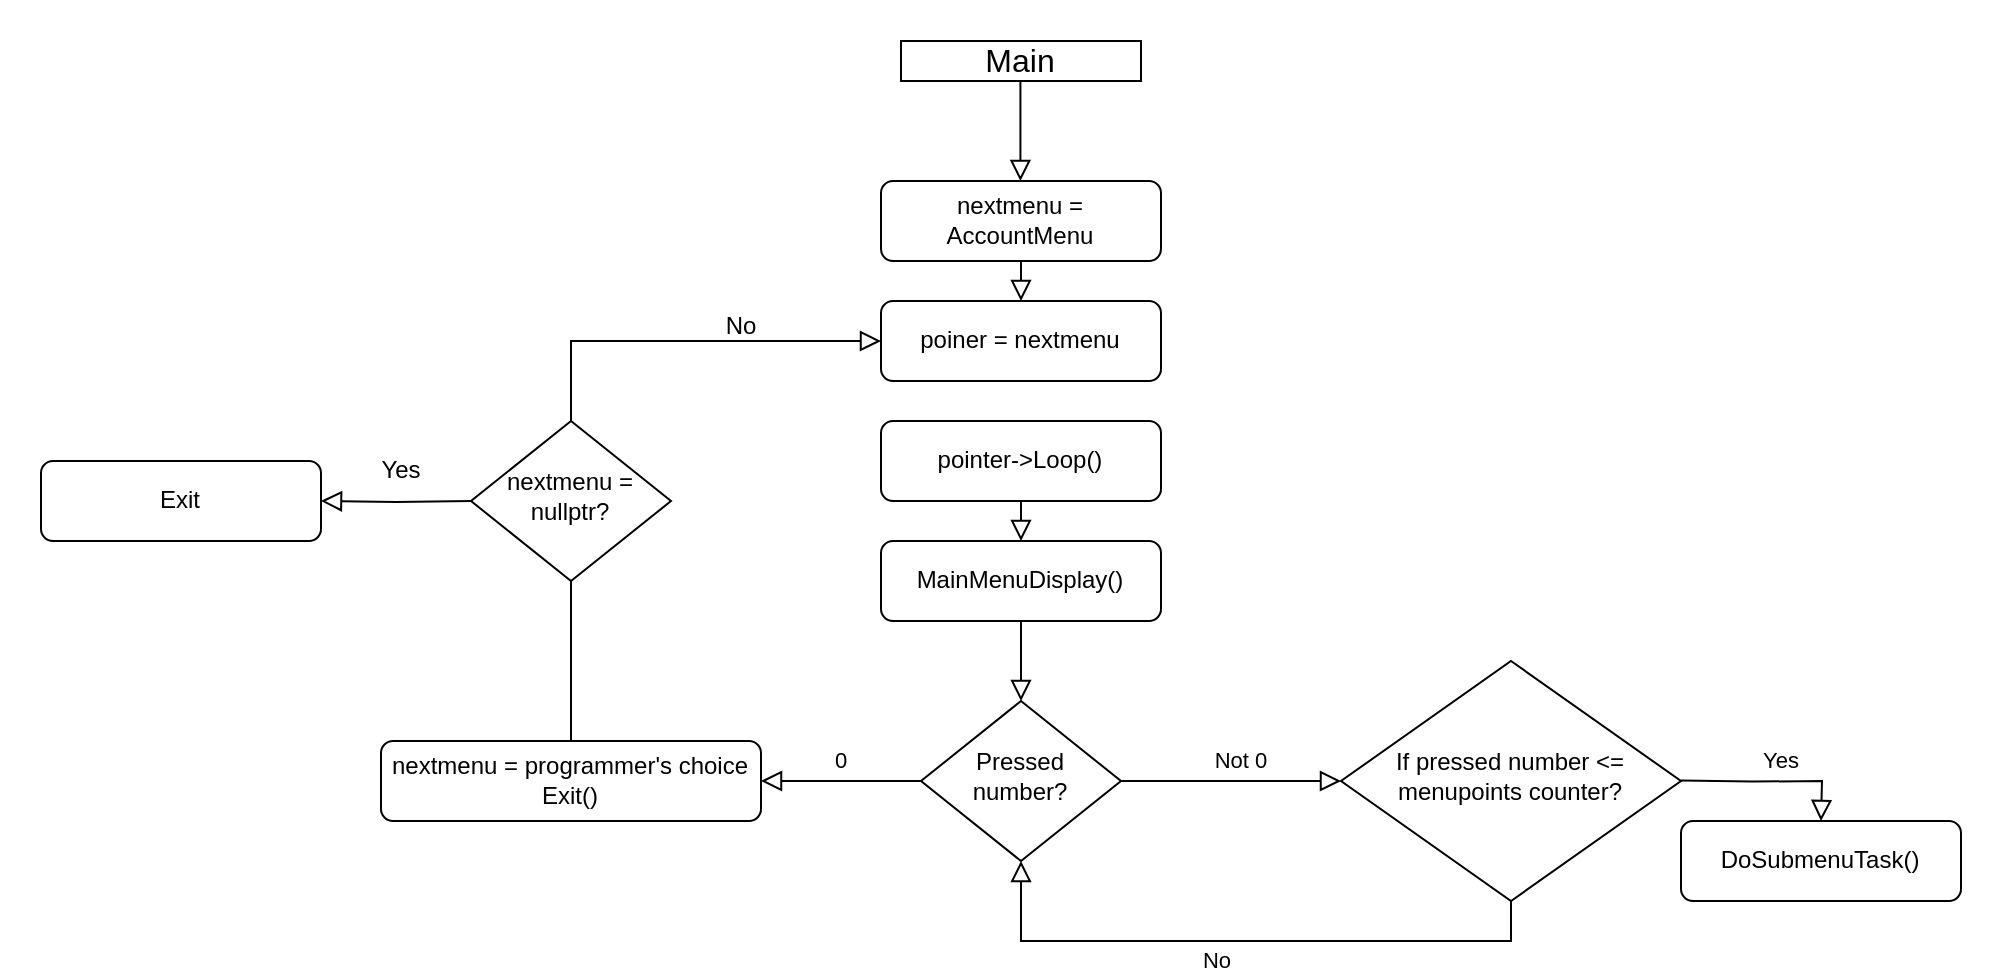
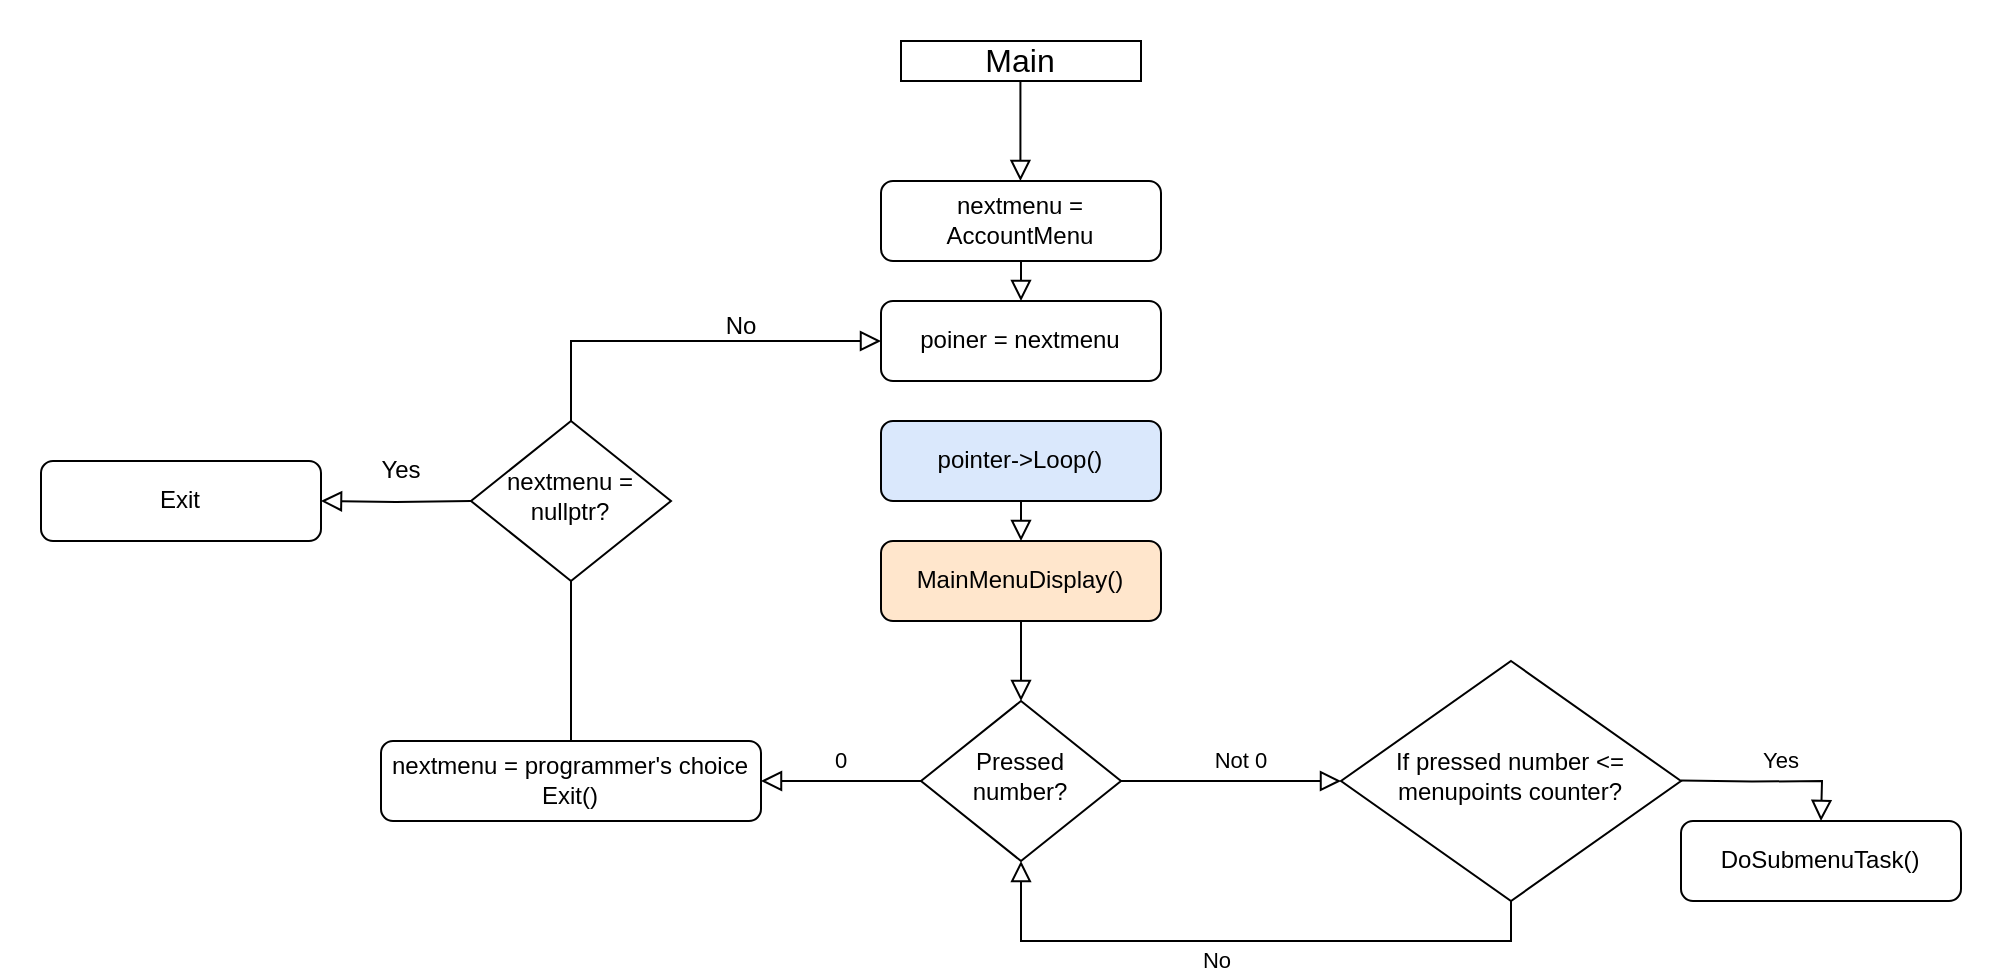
  <mxCell id="0" />
  <mxCell id="1" parent="0" />
  <mxCell id="2" value="poiner = nextmenu" style="rounded=1;whiteSpace=wrap;html=1;fontSize=12;glass=0;strokeWidth=1;shadow=0;" parent="1" vertex="1"><mxGeometry x="440" y="150" width="140" height="40" as="geometry" /></mxCell>
  <mxCell id="3" value="Not 0" style="edgeStyle=orthogonalEdgeStyle;rounded=0;html=1;jettySize=auto;orthogonalLoop=1;fontSize=11;endArrow=block;endFill=0;endSize=8;strokeWidth=1;shadow=0;labelBackgroundColor=none;" parent="1" source="4" edge="1"><mxGeometry x="0.097" y="10" relative="1" as="geometry"><mxPoint as="offset" /><mxPoint x="670" y="390" as="targetPoint" /></mxGeometry></mxCell>
  <mxCell id="4" value="Pressed number?" style="rhombus;whiteSpace=wrap;html=1;shadow=0;fontFamily=Helvetica;fontSize=12;align=center;strokeWidth=1;spacing=6;spacingTop=-4;" parent="1" vertex="1"><mxGeometry x="460" y="350" width="100" height="80" as="geometry" /></mxCell>
  <mxCell id="5" value="&lt;font style=&quot;font-size: 16px;&quot;&gt;Main&lt;/font&gt;" style="rounded=0;whiteSpace=wrap;html=1;" parent="1" vertex="1"><mxGeometry x="450" y="20" width="120" height="20" as="geometry" /></mxCell>
- <mxCell id="6" value="pointer-&amp;gt;Loop()" style="rounded=1;whiteSpace=wrap;html=1;fontSize=12;glass=0;strokeWidth=1;shadow=0;" parent="1" vertex="1"><mxGeometry x="440" y="210" width="140" height="40" as="geometry" /></mxCell>
- <mxCell id="7" value="MainMenuDisplay()" style="rounded=1;whiteSpace=wrap;html=1;fontSize=12;glass=0;strokeWidth=1;shadow=0;" parent="1" vertex="1"><mxGeometry x="440" y="270" width="140" height="40" as="geometry" /></mxCell>
+ <mxCell id="6" value="pointer-&amp;gt;Loop()" style="rounded=1;whiteSpace=wrap;html=1;fontSize=12;glass=0;strokeWidth=1;shadow=0;fillColor=#dae8fc;" parent="1" vertex="1"><mxGeometry x="440" y="210" width="140" height="40" as="geometry" /></mxCell>
+ <mxCell id="7" value="MainMenuDisplay()" style="rounded=1;whiteSpace=wrap;html=1;fontSize=12;glass=0;strokeWidth=1;shadow=0;fillColor=#ffe6cc;" parent="1" vertex="1"><mxGeometry x="440" y="270" width="140" height="40" as="geometry" /></mxCell>
  <mxCell id="8" value="0" style="rounded=0;html=1;jettySize=auto;orthogonalLoop=1;fontSize=11;endArrow=block;endFill=0;endSize=8;strokeWidth=1;shadow=0;labelBackgroundColor=none;edgeStyle=orthogonalEdgeStyle;exitX=0;exitY=0.5;exitDx=0;exitDy=0;" parent="1" source="4" edge="1"><mxGeometry x="0.0" y="-10" relative="1" as="geometry"><mxPoint as="offset" /><mxPoint x="439.52" y="390" as="sourcePoint" /><mxPoint x="380" y="390" as="targetPoint" /><Array as="points"><mxPoint x="440" y="390" /></Array></mxGeometry></mxCell>
  <mxCell id="9" value="nextmenu = programmer's choice&lt;br&gt;Exit()" style="rounded=1;whiteSpace=wrap;html=1;fontSize=12;glass=0;strokeWidth=1;shadow=0;" parent="1" vertex="1"><mxGeometry x="190" y="370" width="190" height="40" as="geometry" /></mxCell>
  <mxCell id="10" value="" style="rounded=0;html=1;jettySize=auto;orthogonalLoop=1;fontSize=11;endArrow=block;endFill=0;endSize=8;strokeWidth=1;shadow=0;labelBackgroundColor=none;edgeStyle=orthogonalEdgeStyle;exitX=0.5;exitY=0;exitDx=0;exitDy=0;entryX=0;entryY=0.5;entryDx=0;entryDy=0;" parent="1" source="9" target="2" edge="1"><mxGeometry x="0.0" y="-10" relative="1" as="geometry"><mxPoint as="offset" /><mxPoint x="340" y="330" as="sourcePoint" /><mxPoint x="260" y="330" as="targetPoint" /><Array as="points"><mxPoint x="285" y="170" /></Array></mxGeometry></mxCell>
  <mxCell id="11" value="If pressed number &amp;lt;= menupoints counter?" style="rhombus;whiteSpace=wrap;html=1;shadow=0;fontFamily=Helvetica;fontSize=12;align=center;strokeWidth=1;spacing=6;spacingTop=-4;" parent="1" vertex="1"><mxGeometry x="670" y="330" width="170" height="120" as="geometry" /></mxCell>
  <mxCell id="12" value="Yes" style="edgeStyle=orthogonalEdgeStyle;rounded=0;html=1;jettySize=auto;orthogonalLoop=1;fontSize=11;endArrow=block;endFill=0;endSize=8;strokeWidth=1;shadow=0;labelBackgroundColor=none;" parent="1" edge="1"><mxGeometry x="0.097" y="10" relative="1" as="geometry"><mxPoint as="offset" /><mxPoint x="840" y="389.76" as="sourcePoint" /><mxPoint x="910" y="410" as="targetPoint" /></mxGeometry></mxCell>
  <mxCell id="13" value="DoSubmenuTask()" style="rounded=1;whiteSpace=wrap;html=1;fontSize=12;glass=0;strokeWidth=1;shadow=0;" parent="1" vertex="1"><mxGeometry x="840" y="410" width="140" height="40" as="geometry" /></mxCell>
  <mxCell id="14" value="nextmenu = nullptr?" style="rhombus;whiteSpace=wrap;html=1;shadow=0;fontFamily=Helvetica;fontSize=12;align=center;strokeWidth=1;spacing=6;spacingTop=-4;" parent="1" vertex="1"><mxGeometry x="235" y="210" width="100" height="80" as="geometry" /></mxCell>
  <mxCell id="15" value="No" style="text;html=1;align=center;verticalAlign=middle;resizable=0;points=[];autosize=1;strokeColor=none;fillColor=none;" parent="1" vertex="1"><mxGeometry x="350" y="148" width="40" height="30" as="geometry" /></mxCell>
  <mxCell id="16" value="Yes" style="text;html=1;align=center;verticalAlign=middle;resizable=0;points=[];autosize=1;strokeColor=none;fillColor=none;" parent="1" vertex="1"><mxGeometry x="180" y="220" width="40" height="30" as="geometry" /></mxCell>
  <mxCell id="17" value="" style="rounded=0;html=1;jettySize=auto;orthogonalLoop=1;fontSize=11;endArrow=block;endFill=0;endSize=8;strokeWidth=1;shadow=0;labelBackgroundColor=none;edgeStyle=orthogonalEdgeStyle;exitX=0;exitY=0.5;exitDx=0;exitDy=0;entryX=1;entryY=0.5;entryDx=0;entryDy=0;" parent="1" target="18" edge="1"><mxGeometry x="0.0" y="-10" relative="1" as="geometry"><mxPoint as="offset" /><mxPoint x="235" y="250" as="sourcePoint" /><mxPoint x="180" y="260" as="targetPoint" /><Array as="points" /></mxGeometry></mxCell>
  <mxCell id="18" value="Exit" style="rounded=1;whiteSpace=wrap;html=1;fontSize=12;glass=0;strokeWidth=1;shadow=0;" parent="1" vertex="1"><mxGeometry x="20" y="230" width="140" height="40" as="geometry" /></mxCell>
  <mxCell id="19" value="" style="rounded=0;html=1;jettySize=auto;orthogonalLoop=1;fontSize=11;endArrow=block;endFill=0;endSize=8;strokeWidth=1;shadow=0;labelBackgroundColor=none;edgeStyle=orthogonalEdgeStyle;" parent="1" edge="1"><mxGeometry relative="1" as="geometry"><mxPoint x="509.71" y="40" as="sourcePoint" /><mxPoint x="509.71" y="90" as="targetPoint" /></mxGeometry></mxCell>
  <mxCell id="20" value="nextmenu = AccountMenu" style="rounded=1;whiteSpace=wrap;html=1;fontSize=12;glass=0;strokeWidth=1;shadow=0;" parent="1" vertex="1"><mxGeometry x="440" y="90" width="140" height="40" as="geometry" /></mxCell>
  <mxCell id="21" value="" style="rounded=0;html=1;jettySize=auto;orthogonalLoop=1;fontSize=11;endArrow=block;endFill=0;endSize=8;strokeWidth=1;shadow=0;labelBackgroundColor=none;edgeStyle=orthogonalEdgeStyle;exitX=0.5;exitY=1;exitDx=0;exitDy=0;" parent="1" source="20" edge="1"><mxGeometry relative="1" as="geometry"><mxPoint x="490" y="140" as="sourcePoint" /><mxPoint x="510" y="150" as="targetPoint" /></mxGeometry></mxCell>
  <mxCell id="22" value="" style="rounded=0;html=1;jettySize=auto;orthogonalLoop=1;fontSize=11;endArrow=block;endFill=0;endSize=8;strokeWidth=1;shadow=0;labelBackgroundColor=none;edgeStyle=orthogonalEdgeStyle;entryX=0.5;entryY=0;entryDx=0;entryDy=0;exitX=0.5;exitY=1;exitDx=0;exitDy=0;" parent="1" source="6" target="7" edge="1"><mxGeometry relative="1" as="geometry"><mxPoint x="500" y="260" as="sourcePoint" /><mxPoint x="510.5" y="273" as="targetPoint" /></mxGeometry></mxCell>
  <mxCell id="23" value="" style="rounded=0;html=1;jettySize=auto;orthogonalLoop=1;fontSize=11;endArrow=block;endFill=0;endSize=8;strokeWidth=1;shadow=0;labelBackgroundColor=none;edgeStyle=orthogonalEdgeStyle;entryX=0.5;entryY=0;entryDx=0;entryDy=0;exitX=0.5;exitY=1;exitDx=0;exitDy=0;" parent="1" source="7" target="4" edge="1"><mxGeometry relative="1" as="geometry"><mxPoint x="520" y="260" as="sourcePoint" /><mxPoint x="520" y="280" as="targetPoint" /></mxGeometry></mxCell>
  <mxCell id="24" value="No" style="edgeStyle=orthogonalEdgeStyle;rounded=0;html=1;jettySize=auto;orthogonalLoop=1;fontSize=11;endArrow=block;endFill=0;endSize=8;strokeWidth=1;shadow=0;labelBackgroundColor=none;exitX=0.5;exitY=1;exitDx=0;exitDy=0;entryX=0.5;entryY=1;entryDx=0;entryDy=0;" edge="1" parent="1" source="11" target="4"><mxGeometry x="0.097" y="10" relative="1" as="geometry"><mxPoint as="offset" /><mxPoint x="680" y="490" as="targetPoint" /><mxPoint x="755" y="490" as="sourcePoint" /></mxGeometry></mxCell>
